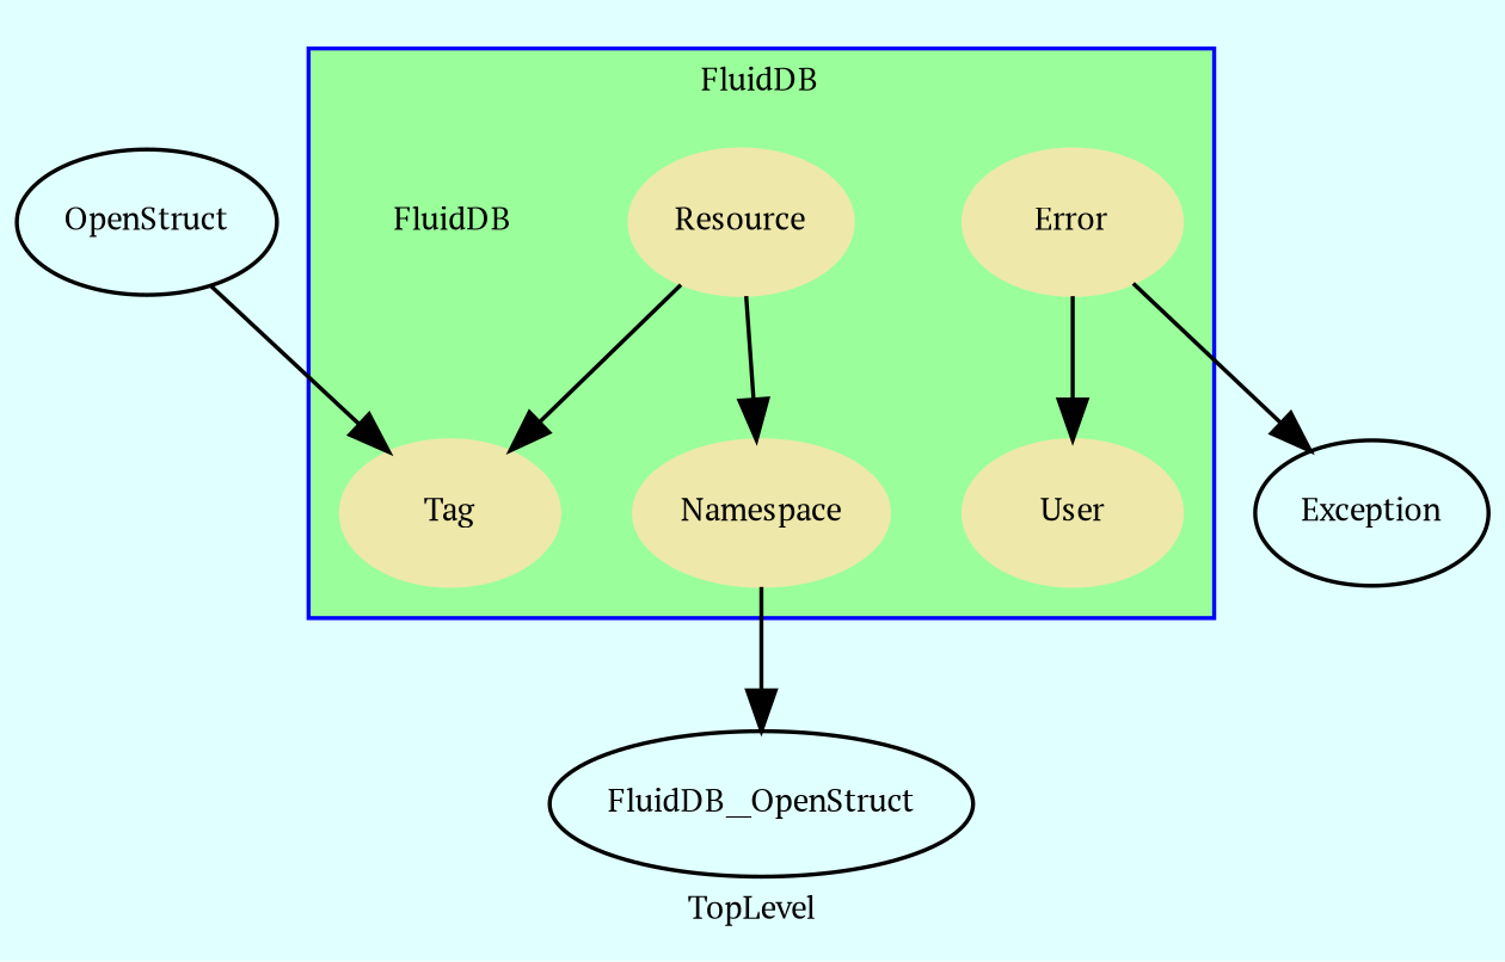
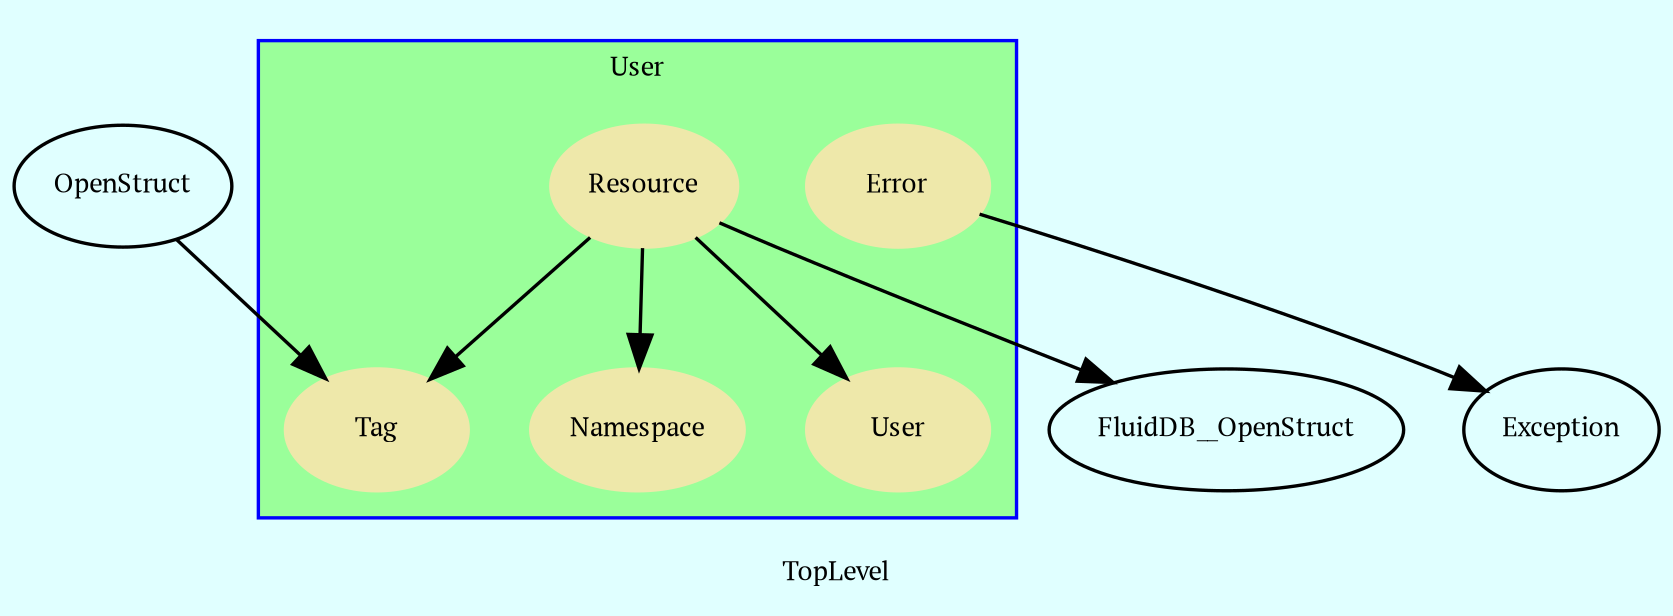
  digraph {
    bgcolor=lightcyan1
    compound=true
    fontname="PT Serif"
    fontsize=8
    label=TopLevel
    node [color=palegoldenrod fontcolor=black fontname="PT Serif" fontsize=8 shape=ellipse style=filled]
    edge [fontname="PT Serif"]
    n1 [label=Resource]
    n2 [label=User]
    n3 [label=Tag]
    n4 [label=Namespace]
    n5 [label=Error]
-   FluidDB [color=black height=0.01 shape=plaintext width=0.01 fontcolor="" style=""]
    n7 [color=black label=FluidDB__OpenStruct fontcolor="" shape="" style=""]
    n8 [color=black label=Exception fontcolor="" shape="" style=""]
    n9 [color=black label=OpenStruct fontcolor="" shape="" style=""]
    subgraph cluster_1 {
      color=blue
      fillcolor=palegreen1
-     label=FluidDB
+     label=User
      style=filled
      n1
      n2
      n3
      n4
      n5
-     FluidDB
    }
-   n5 -> n2
+   n1 -> n2
    n1 -> n3
    n1 -> n4
-   n4 -> n7
+   n1 -> n7
    n5 -> n8
    n9 -> n3
  }
